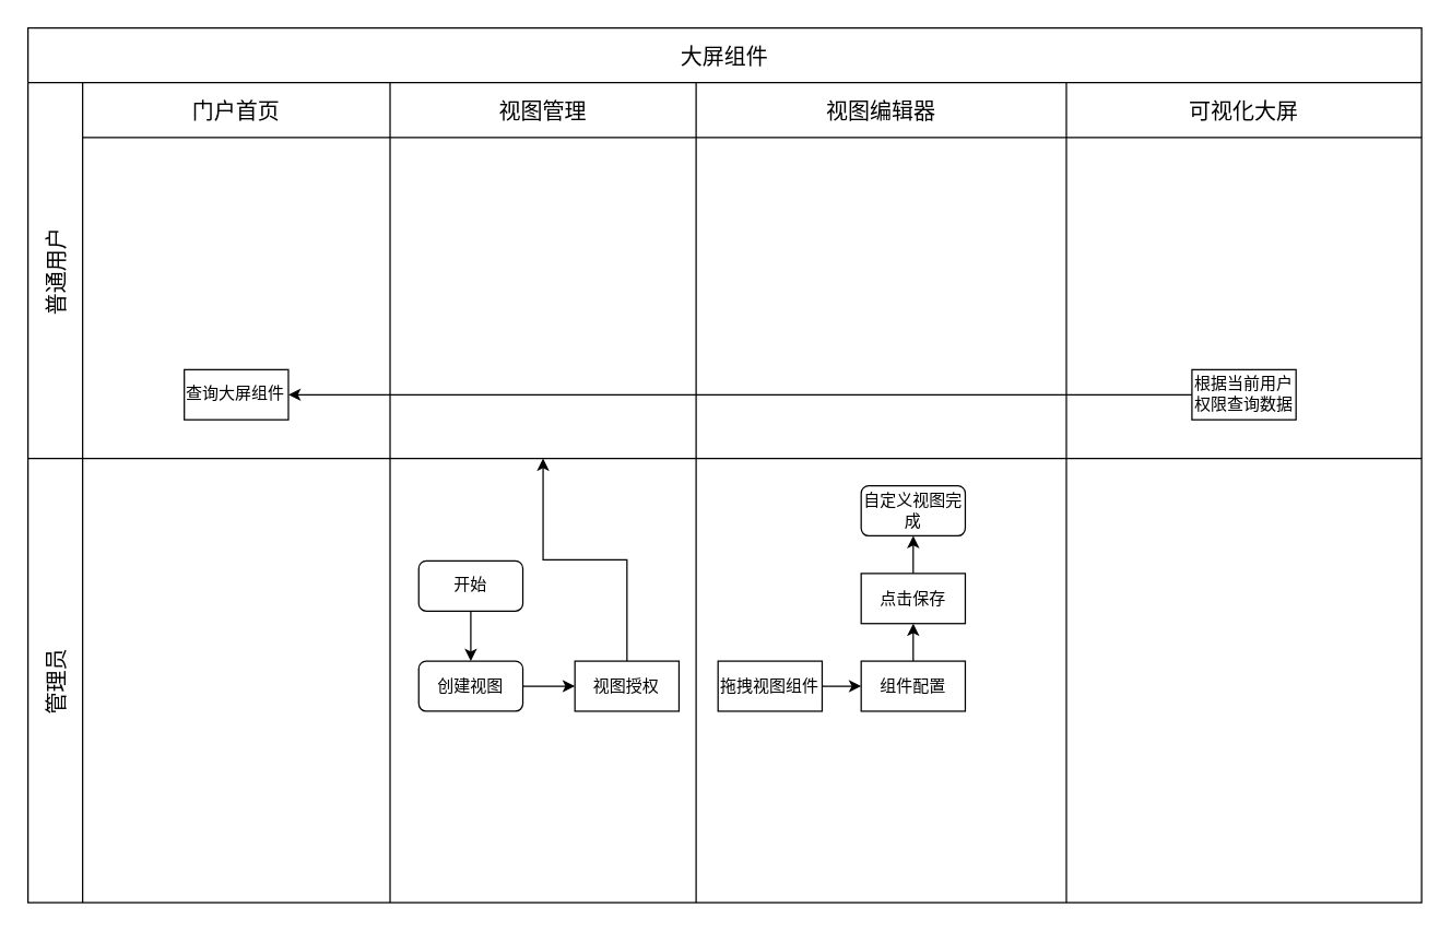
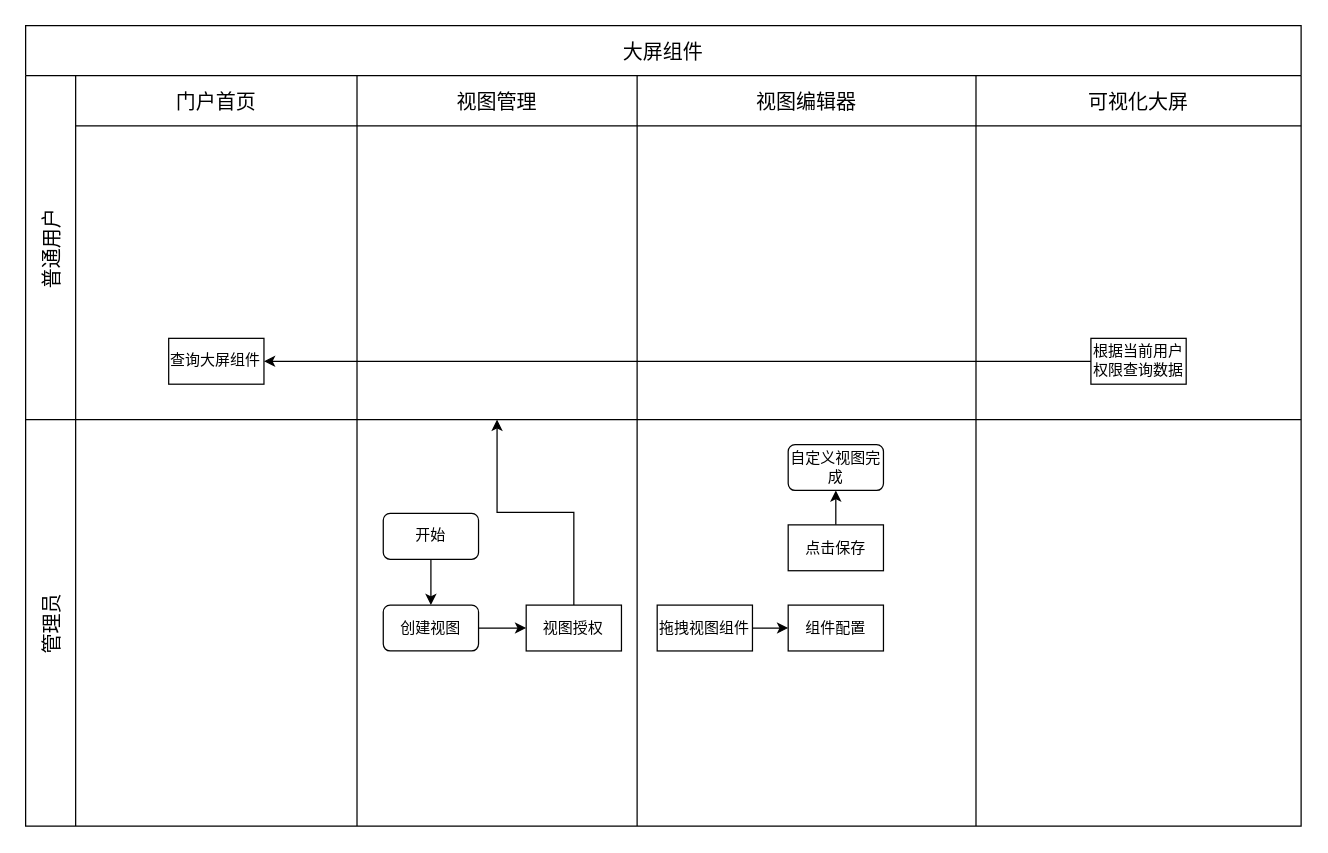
  <mxCell id="0" />
  <mxCell id="1" parent="0" />
  <mxCell id="2" value="大屏组件" style="shape=table;childLayout=tableLayout;startSize=40;collapsible=0;recursiveResize=0;expand=0;fontSize=16;" vertex="1" parent="1"><mxGeometry x="20" y="20" width="1020" height="640" as="geometry" /></mxCell>
  <mxCell id="3" value="普通用户" style="shape=tableRow;horizontal=0;swimlaneHead=0;swimlaneBody=0;top=0;left=0;strokeColor=inherit;bottom=0;right=0;dropTarget=0;fontStyle=0;fillColor=none;points=[[0,0.5],[1,0.5]];portConstraint=eastwest;startSize=40;collapsible=0;recursiveResize=0;expand=0;fontSize=16;" vertex="1" parent="2"><mxGeometry y="40" width="1020" height="275" as="geometry" /></mxCell>
  <mxCell id="4" value="门户首页" style="swimlane;swimlaneHead=0;swimlaneBody=0;fontStyle=0;strokeColor=inherit;connectable=0;fillColor=none;startSize=40;collapsible=0;recursiveResize=0;expand=0;fontSize=16;" vertex="1" parent="3"><mxGeometry x="40" width="225" height="275" as="geometry"><mxRectangle width="225" height="275" as="alternateBounds" /></mxGeometry></mxCell>
  <mxCell id="5" value="查询大屏组件" style="rounded=0;whiteSpace=wrap;html=1;" vertex="1" parent="4"><mxGeometry x="74.4" y="210.003" width="76.19" height="36.667" as="geometry" /></mxCell>
  <mxCell id="6" value="视图管理" style="swimlane;swimlaneHead=0;swimlaneBody=0;fontStyle=0;strokeColor=inherit;connectable=0;fillColor=none;startSize=40;collapsible=0;recursiveResize=0;expand=0;fontSize=16;" vertex="1" parent="3"><mxGeometry x="265" width="224" height="275" as="geometry"><mxRectangle width="224" height="275" as="alternateBounds" /></mxGeometry></mxCell>
  <mxCell id="7" value="视图编辑器" style="swimlane;swimlaneHead=0;swimlaneBody=0;fontStyle=0;strokeColor=inherit;connectable=0;fillColor=none;startSize=40;collapsible=0;recursiveResize=0;expand=0;fontSize=16;" vertex="1" parent="3"><mxGeometry x="489" width="271" height="275" as="geometry"><mxRectangle width="271" height="275" as="alternateBounds" /></mxGeometry></mxCell>
  <mxCell id="8" value="可视化大屏" style="swimlane;swimlaneHead=0;swimlaneBody=0;fontStyle=0;strokeColor=inherit;connectable=0;fillColor=none;startSize=40;collapsible=0;recursiveResize=0;expand=0;fontSize=16;" vertex="1" parent="3"><mxGeometry x="760" width="260" height="275" as="geometry"><mxRectangle width="260" height="275" as="alternateBounds" /></mxGeometry></mxCell>
  <mxCell id="9" value="根据当前用户权限查询数据" style="rounded=0;whiteSpace=wrap;html=1;" vertex="1" parent="8"><mxGeometry x="91.9" y="210.003" width="76.19" height="36.667" as="geometry" /></mxCell>
  <mxCell id="10" style="edgeStyle=orthogonalEdgeStyle;rounded=0;orthogonalLoop=1;jettySize=auto;html=1;entryX=1;entryY=0.5;entryDx=0;entryDy=0;" edge="1" parent="3" source="9" target="5"><mxGeometry relative="1" as="geometry" /></mxCell>
  <mxCell id="11" value="管理员" style="shape=tableRow;horizontal=0;swimlaneHead=0;swimlaneBody=0;top=0;left=0;strokeColor=inherit;bottom=0;right=0;dropTarget=0;fontStyle=0;fillColor=none;points=[[0,0.5],[1,0.5]];portConstraint=eastwest;startSize=40;collapsible=0;recursiveResize=0;expand=0;fontSize=16;" vertex="1" parent="2"><mxGeometry y="315" width="1020" height="325" as="geometry" /></mxCell>
  <mxCell id="12" value="" style="swimlane;swimlaneHead=0;swimlaneBody=0;fontStyle=0;connectable=0;strokeColor=inherit;fillColor=none;startSize=0;collapsible=0;recursiveResize=0;expand=0;fontSize=16;" vertex="1" parent="11"><mxGeometry x="40" width="225" height="325" as="geometry"><mxRectangle width="225" height="325" as="alternateBounds" /></mxGeometry></mxCell>
  <mxCell id="13" value="" style="swimlane;swimlaneHead=0;swimlaneBody=0;fontStyle=0;connectable=0;strokeColor=inherit;fillColor=none;startSize=0;collapsible=0;recursiveResize=0;expand=0;fontSize=16;" vertex="1" parent="11"><mxGeometry x="265" width="224" height="325" as="geometry"><mxRectangle width="224" height="325" as="alternateBounds" /></mxGeometry></mxCell>
  <mxCell id="14" value="" style="group" vertex="1" connectable="0" parent="13"><mxGeometry x="21" y="20" width="400" height="165" as="geometry" /></mxCell>
  <mxCell id="15" style="edgeStyle=orthogonalEdgeStyle;rounded=0;orthogonalLoop=1;jettySize=auto;html=1;entryX=0.5;entryY=0;entryDx=0;entryDy=0;" edge="1" parent="14" source="16" target="18"><mxGeometry relative="1" as="geometry" /></mxCell>
  <mxCell id="16" value="开始" style="rounded=1;whiteSpace=wrap;html=1;" vertex="1" parent="14"><mxGeometry y="55" width="76.19" height="36.667" as="geometry" /></mxCell>
  <mxCell id="17" style="edgeStyle=orthogonalEdgeStyle;rounded=0;orthogonalLoop=1;jettySize=auto;html=1;entryX=0;entryY=0.5;entryDx=0;entryDy=0;" edge="1" parent="14" source="18" target="20"><mxGeometry relative="1" as="geometry" /></mxCell>
  <mxCell id="18" value="创建视图" style="whiteSpace=wrap;html=1;rounded=1;" vertex="1" parent="14"><mxGeometry y="128.333" width="76.19" height="36.667" as="geometry" /></mxCell>
  <mxCell id="19" style="edgeStyle=orthogonalEdgeStyle;rounded=0;orthogonalLoop=1;jettySize=auto;html=1;" edge="1" parent="14" source="20" target="6"><mxGeometry relative="1" as="geometry" /></mxCell>
  <mxCell id="20" value="视图授权" style="rounded=0;whiteSpace=wrap;html=1;" vertex="1" parent="14"><mxGeometry x="114.286" y="128.333" width="76.19" height="36.667" as="geometry" /></mxCell>
  <mxCell id="21" style="edgeStyle=orthogonalEdgeStyle;rounded=0;orthogonalLoop=1;jettySize=auto;html=1;entryX=0;entryY=0.5;entryDx=0;entryDy=0;" edge="1" parent="14" source="22" target="24"><mxGeometry relative="1" as="geometry" /></mxCell>
  <mxCell id="22" value="拖拽视图组件" style="rounded=0;whiteSpace=wrap;html=1;" vertex="1" parent="14"><mxGeometry x="219.048" y="128.333" width="76.19" height="36.667" as="geometry" /></mxCell>
- <mxCell id="23" style="edgeStyle=orthogonalEdgeStyle;rounded=0;orthogonalLoop=1;jettySize=auto;html=1;entryX=0.5;entryY=1;entryDx=0;entryDy=0;" edge="1" parent="14" source="24" target="26"><mxGeometry relative="1" as="geometry" /></mxCell>
  <mxCell id="24" value="组件配置" style="rounded=0;whiteSpace=wrap;html=1;" vertex="1" parent="14"><mxGeometry x="323.81" y="128.333" width="76.19" height="36.667" as="geometry" /></mxCell>
  <mxCell id="25" style="edgeStyle=orthogonalEdgeStyle;rounded=0;orthogonalLoop=1;jettySize=auto;html=1;entryX=0.5;entryY=1;entryDx=0;entryDy=0;" edge="1" parent="14" source="26" target="27"><mxGeometry relative="1" as="geometry" /></mxCell>
  <mxCell id="26" value="点击保存" style="rounded=0;whiteSpace=wrap;html=1;" vertex="1" parent="14"><mxGeometry x="323.81" y="64.167" width="76.19" height="36.667" as="geometry" /></mxCell>
  <mxCell id="27" value="自定义视图完成" style="rounded=1;whiteSpace=wrap;html=1;" vertex="1" parent="14"><mxGeometry x="323.81" width="76.19" height="36.667" as="geometry" /></mxCell>
  <mxCell id="28" value="" style="swimlane;swimlaneHead=0;swimlaneBody=0;fontStyle=0;connectable=0;strokeColor=inherit;fillColor=none;startSize=0;collapsible=0;recursiveResize=0;expand=0;fontSize=16;" vertex="1" parent="11"><mxGeometry x="489" width="271" height="325" as="geometry"><mxRectangle width="271" height="325" as="alternateBounds" /></mxGeometry></mxCell>
  <mxCell id="29" style="swimlane;swimlaneHead=0;swimlaneBody=0;fontStyle=0;connectable=0;strokeColor=inherit;fillColor=none;startSize=0;collapsible=0;recursiveResize=0;expand=0;fontSize=16;" vertex="1" parent="11"><mxGeometry x="760" width="260" height="325" as="geometry"><mxRectangle width="260" height="325" as="alternateBounds" /></mxGeometry></mxCell>
